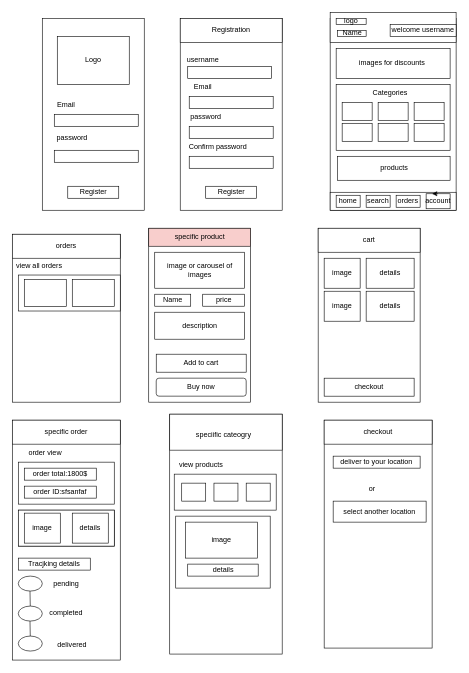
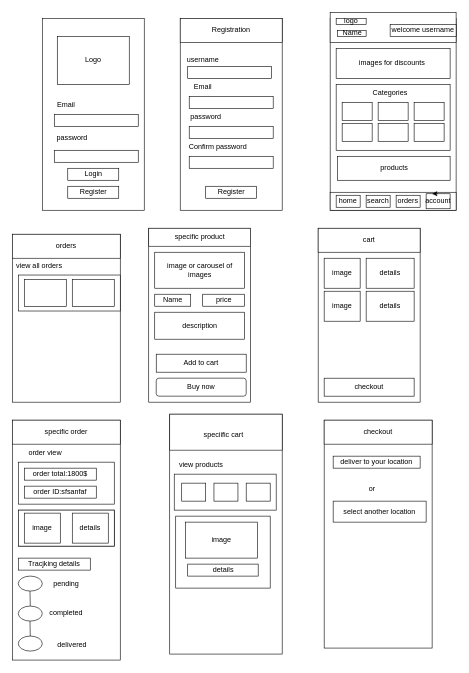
  <mxCell id="0" />
  <mxCell id="1" parent="0" />
  <mxCell id="2" value="" style="rounded=0;whiteSpace=wrap;html=1;imageAspect=0;" vertex="1" parent="1"><mxGeometry x="70" y="30" width="170" height="320" as="geometry" /></mxCell>
  <mxCell id="3" value="Logo" style="rounded=0;whiteSpace=wrap;html=1;" vertex="1" parent="1"><mxGeometry x="95" y="60" width="120" height="80" as="geometry" /></mxCell>
  <mxCell id="4" value="Email" style="text;html=1;strokeColor=none;fillColor=none;align=center;verticalAlign=middle;whiteSpace=wrap;rounded=0;" vertex="1" parent="1"><mxGeometry x="80" y="170" width="60" height="10" as="geometry" /></mxCell>
  <mxCell id="5" value="" style="rounded=0;whiteSpace=wrap;html=1;" vertex="1" parent="1"><mxGeometry x="90" y="190" width="140" height="20" as="geometry" /></mxCell>
  <mxCell id="6" value="password" style="text;html=1;strokeColor=none;fillColor=none;align=center;verticalAlign=middle;whiteSpace=wrap;rounded=0;" vertex="1" parent="1"><mxGeometry x="90" y="220" width="60" height="20" as="geometry" /></mxCell>
  <mxCell id="7" value="" style="rounded=0;whiteSpace=wrap;html=1;" vertex="1" parent="1"><mxGeometry x="90" y="250" width="140" height="20" as="geometry" /></mxCell>
+ <mxCell id="8" value="Login" style="rounded=0;whiteSpace=wrap;html=1;" vertex="1" parent="1"><mxGeometry x="112.5" y="280" width="85" height="20" as="geometry" /></mxCell>
  <mxCell id="9" value="Register" style="rounded=0;whiteSpace=wrap;html=1;" vertex="1" parent="1"><mxGeometry x="112.5" y="310" width="85" height="20" as="geometry" /></mxCell>
  <mxCell id="10" value="" style="rounded=0;whiteSpace=wrap;html=1;imageAspect=0;" vertex="1" parent="1"><mxGeometry x="300" y="30" width="170" height="320" as="geometry" /></mxCell>
  <mxCell id="11" value="Registration" style="rounded=0;whiteSpace=wrap;html=1;" vertex="1" parent="1"><mxGeometry x="300" y="30" width="170" height="40" as="geometry" /></mxCell>
  <mxCell id="12" value="" style="rounded=0;whiteSpace=wrap;html=1;" vertex="1" parent="1"><mxGeometry x="315" y="160" width="140" height="20" as="geometry" /></mxCell>
  <mxCell id="13" value="password" style="text;html=1;strokeColor=none;fillColor=none;align=center;verticalAlign=middle;whiteSpace=wrap;rounded=0;" vertex="1" parent="1"><mxGeometry x="312.5" y="185" width="60" height="20" as="geometry" /></mxCell>
  <mxCell id="14" value="" style="rounded=0;whiteSpace=wrap;html=1;" vertex="1" parent="1"><mxGeometry x="315" y="210" width="140" height="20" as="geometry" /></mxCell>
  <mxCell id="15" value="Register" style="rounded=0;whiteSpace=wrap;html=1;" vertex="1" parent="1"><mxGeometry x="342.5" y="310" width="85" height="20" as="geometry" /></mxCell>
  <mxCell id="16" value="Confirm password" style="text;html=1;strokeColor=none;fillColor=none;align=center;verticalAlign=middle;whiteSpace=wrap;rounded=0;" vertex="1" parent="1"><mxGeometry x="307.5" y="240" width="110" height="10" as="geometry" /></mxCell>
  <mxCell id="17" value="" style="rounded=0;whiteSpace=wrap;html=1;" vertex="1" parent="1"><mxGeometry x="315" y="260" width="140" height="20" as="geometry" /></mxCell>
  <mxCell id="18" value="Email" style="text;html=1;strokeColor=none;fillColor=none;align=center;verticalAlign=middle;whiteSpace=wrap;rounded=0;" vertex="1" parent="1"><mxGeometry x="307.5" y="140" width="60" height="10" as="geometry" /></mxCell>
  <mxCell id="19" value="" style="rounded=0;whiteSpace=wrap;html=1;" vertex="1" parent="1"><mxGeometry x="312.5" y="110" width="140" height="20" as="geometry" /></mxCell>
  <mxCell id="20" value="username" style="text;html=1;strokeColor=none;fillColor=none;align=center;verticalAlign=middle;whiteSpace=wrap;rounded=0;" vertex="1" parent="1"><mxGeometry x="307.5" y="95" width="60" height="10" as="geometry" /></mxCell>
  <mxCell id="21" value="" style="rounded=0;whiteSpace=wrap;html=1;" vertex="1" parent="1"><mxGeometry x="550" y="30" width="210" height="320" as="geometry" /></mxCell>
  <mxCell id="22" value="" style="rounded=0;whiteSpace=wrap;html=1;" vertex="1" parent="1"><mxGeometry x="550" y="20" width="210" height="50" as="geometry" /></mxCell>
  <mxCell id="23" value="" style="rounded=0;whiteSpace=wrap;html=1;" vertex="1" parent="1"><mxGeometry x="550" y="320" width="210" height="30" as="geometry" /></mxCell>
  <mxCell id="24" value="home" style="rounded=0;whiteSpace=wrap;html=1;" vertex="1" parent="1"><mxGeometry x="560" y="325" width="40" height="20" as="geometry" /></mxCell>
  <mxCell id="25" value="search" style="rounded=0;whiteSpace=wrap;html=1;" vertex="1" parent="1"><mxGeometry x="610" y="325" width="40" height="20" as="geometry" /></mxCell>
  <mxCell id="26" value="orders" style="rounded=0;whiteSpace=wrap;html=1;" vertex="1" parent="1"><mxGeometry x="660" y="325" width="40" height="20" as="geometry" /></mxCell>
  <mxCell id="27" value="account" style="rounded=0;whiteSpace=wrap;html=1;" vertex="1" parent="1"><mxGeometry x="710" y="322.5" width="40" height="25" as="geometry" /></mxCell>
  <mxCell id="28" value="images for discounts&amp;nbsp;" style="rounded=0;whiteSpace=wrap;html=1;" vertex="1" parent="1"><mxGeometry x="560" y="80" width="190" height="50" as="geometry" /></mxCell>
  <mxCell id="29" style="edgeStyle=orthogonalEdgeStyle;rounded=0;orthogonalLoop=1;jettySize=auto;html=1;exitX=0.5;exitY=0;exitDx=0;exitDy=0;entryX=0.25;entryY=0;entryDx=0;entryDy=0;" edge="1" parent="1" source="27" target="27"><mxGeometry relative="1" as="geometry" /></mxCell>
  <mxCell id="30" value="" style="rounded=0;whiteSpace=wrap;html=1;" vertex="1" parent="1"><mxGeometry x="560" y="140" width="190" height="110" as="geometry" /></mxCell>
  <mxCell id="31" value="" style="rounded=0;whiteSpace=wrap;html=1;" vertex="1" parent="1"><mxGeometry x="570" y="170" width="50" height="30" as="geometry" /></mxCell>
  <mxCell id="32" value="" style="rounded=0;whiteSpace=wrap;html=1;" vertex="1" parent="1"><mxGeometry x="570" y="205" width="50" height="30" as="geometry" /></mxCell>
  <mxCell id="33" value="" style="rounded=0;whiteSpace=wrap;html=1;" vertex="1" parent="1"><mxGeometry x="690" y="205" width="50" height="30" as="geometry" /></mxCell>
  <mxCell id="34" value="" style="rounded=0;whiteSpace=wrap;html=1;" vertex="1" parent="1"><mxGeometry x="690" y="170" width="50" height="30" as="geometry" /></mxCell>
  <mxCell id="35" value="" style="rounded=0;whiteSpace=wrap;html=1;" vertex="1" parent="1"><mxGeometry x="630" y="170" width="50" height="30" as="geometry" /></mxCell>
  <mxCell id="36" value="" style="rounded=0;whiteSpace=wrap;html=1;" vertex="1" parent="1"><mxGeometry x="630" y="205" width="50" height="30" as="geometry" /></mxCell>
  <mxCell id="37" value="Categories" style="text;html=1;strokeColor=none;fillColor=none;align=center;verticalAlign=middle;whiteSpace=wrap;rounded=0;" vertex="1" parent="1"><mxGeometry x="620" y="140" width="60" height="30" as="geometry" /></mxCell>
  <mxCell id="38" value="logo" style="rounded=0;whiteSpace=wrap;html=1;" vertex="1" parent="1"><mxGeometry x="560" y="30" width="50" height="10" as="geometry" /></mxCell>
  <mxCell id="39" value="Name" style="rounded=0;whiteSpace=wrap;html=1;" vertex="1" parent="1"><mxGeometry x="562.5" y="50" width="47.5" height="10" as="geometry" /></mxCell>
  <mxCell id="40" value="products" style="rounded=0;whiteSpace=wrap;html=1;" vertex="1" parent="1"><mxGeometry x="562.5" y="260" width="187.5" height="40" as="geometry" /></mxCell>
  <mxCell id="41" value="welcome username" style="rounded=0;whiteSpace=wrap;html=1;" vertex="1" parent="1"><mxGeometry x="650" y="40" width="110" height="20" as="geometry" /></mxCell>
  <mxCell id="42" value="" style="rounded=0;whiteSpace=wrap;html=1;" vertex="1" parent="1"><mxGeometry x="247.5" y="380" width="170" height="290" as="geometry" /></mxCell>
- <mxCell id="43" value="specific product" style="rounded=0;whiteSpace=wrap;html=1;fillColor=#f8cecc;" vertex="1" parent="1"><mxGeometry x="247.5" y="380" width="170" height="30" as="geometry" /></mxCell>
+ <mxCell id="43" value="specific product" style="rounded=0;whiteSpace=wrap;html=1;" vertex="1" parent="1"><mxGeometry x="247.5" y="380" width="170" height="30" as="geometry" /></mxCell>
  <mxCell id="44" value="image or carousel of images" style="rounded=0;whiteSpace=wrap;html=1;" vertex="1" parent="1"><mxGeometry x="257.5" y="420" width="150" height="60" as="geometry" /></mxCell>
  <mxCell id="45" value="Name" style="rounded=0;whiteSpace=wrap;html=1;" vertex="1" parent="1"><mxGeometry x="257.5" y="490" width="60" height="20" as="geometry" /></mxCell>
  <mxCell id="46" value="price" style="rounded=0;whiteSpace=wrap;html=1;" vertex="1" parent="1"><mxGeometry x="337.5" y="490" width="70" height="20" as="geometry" /></mxCell>
  <mxCell id="47" value="description" style="rounded=0;whiteSpace=wrap;html=1;" vertex="1" parent="1"><mxGeometry x="257.5" y="520" width="150" height="45" as="geometry" /></mxCell>
  <mxCell id="48" value="Add to cart" style="rounded=0;whiteSpace=wrap;html=1;" vertex="1" parent="1"><mxGeometry x="260" y="590" width="150" height="30" as="geometry" /></mxCell>
  <mxCell id="49" value="" style="rounded=0;whiteSpace=wrap;html=1;" vertex="1" parent="1"><mxGeometry x="530" y="380" width="170" height="290" as="geometry" /></mxCell>
  <mxCell id="50" value="cart" style="rounded=0;whiteSpace=wrap;html=1;" vertex="1" parent="1"><mxGeometry x="530" y="380" width="170" height="40" as="geometry" /></mxCell>
  <mxCell id="51" value="image" style="rounded=0;whiteSpace=wrap;html=1;" vertex="1" parent="1"><mxGeometry x="540" y="430" width="60" height="50" as="geometry" /></mxCell>
  <mxCell id="52" value="details" style="rounded=0;whiteSpace=wrap;html=1;" vertex="1" parent="1"><mxGeometry x="610" y="430" width="80" height="50" as="geometry" /></mxCell>
  <mxCell id="53" value="image" style="rounded=0;whiteSpace=wrap;html=1;" vertex="1" parent="1"><mxGeometry x="540" y="485" width="60" height="50" as="geometry" /></mxCell>
  <mxCell id="54" value="details" style="rounded=0;whiteSpace=wrap;html=1;" vertex="1" parent="1"><mxGeometry x="610" y="485" width="80" height="50" as="geometry" /></mxCell>
  <mxCell id="55" value="checkout" style="rounded=0;whiteSpace=wrap;html=1;" vertex="1" parent="1"><mxGeometry x="540" y="630" width="150" height="30" as="geometry" /></mxCell>
  <mxCell id="56" value="Buy now" style="whiteSpace=wrap;html=1;rounded=1;" vertex="1" parent="1"><mxGeometry x="260" y="630" width="150" height="30" as="geometry" /></mxCell>
  <mxCell id="57" value="" style="rounded=0;whiteSpace=wrap;html=1;" vertex="1" parent="1"><mxGeometry x="20" y="390" width="180" height="280" as="geometry" /></mxCell>
  <mxCell id="58" value="orders" style="rounded=0;whiteSpace=wrap;html=1;" vertex="1" parent="1"><mxGeometry x="20" y="390" width="180" height="40" as="geometry" /></mxCell>
  <mxCell id="59" value="" style="rounded=0;whiteSpace=wrap;html=1;" vertex="1" parent="1"><mxGeometry x="30" y="458" width="170" height="60" as="geometry" /></mxCell>
  <mxCell id="60" value="" style="rounded=0;whiteSpace=wrap;html=1;" vertex="1" parent="1"><mxGeometry x="40" y="465.5" width="70" height="45" as="geometry" /></mxCell>
  <mxCell id="61" value="view all orders" style="text;html=1;strokeColor=none;fillColor=none;align=center;verticalAlign=middle;whiteSpace=wrap;rounded=0;" vertex="1" parent="1"><mxGeometry x="20" y="428" width="90" height="30" as="geometry" /></mxCell>
  <mxCell id="62" value="" style="rounded=0;whiteSpace=wrap;html=1;" vertex="1" parent="1"><mxGeometry x="120" y="465.5" width="70" height="45" as="geometry" /></mxCell>
  <mxCell id="63" value="" style="rounded=0;whiteSpace=wrap;html=1;" vertex="1" parent="1"><mxGeometry x="20" y="700" width="180" height="400" as="geometry" /></mxCell>
  <mxCell id="64" value="specific order" style="rounded=0;whiteSpace=wrap;html=1;" vertex="1" parent="1"><mxGeometry x="20" y="700" width="180" height="40" as="geometry" /></mxCell>
  <mxCell id="65" value="" style="rounded=0;whiteSpace=wrap;html=1;" vertex="1" parent="1"><mxGeometry x="30" y="770" width="160" height="70" as="geometry" /></mxCell>
  <mxCell id="66" value="order view" style="text;html=1;strokeColor=none;fillColor=none;align=center;verticalAlign=middle;whiteSpace=wrap;rounded=0;" vertex="1" parent="1"><mxGeometry x="30" y="740" width="90" height="30" as="geometry" /></mxCell>
  <mxCell id="67" value="order total:1800$" style="rounded=0;whiteSpace=wrap;html=1;" vertex="1" parent="1"><mxGeometry x="40" y="780" width="120" height="20" as="geometry" /></mxCell>
  <mxCell id="68" value="order ID:sfsanfaf" style="rounded=0;whiteSpace=wrap;html=1;" vertex="1" parent="1"><mxGeometry x="40" y="810" width="120" height="20" as="geometry" /></mxCell>
  <mxCell id="69" value="" style="rounded=0;whiteSpace=wrap;html=1;" vertex="1" parent="1"><mxGeometry x="30" y="850" width="160" height="60" as="geometry" /></mxCell>
  <mxCell id="70" value="image" style="rounded=0;whiteSpace=wrap;html=1;" vertex="1" parent="1"><mxGeometry x="40" y="855" width="60" height="50" as="geometry" /></mxCell>
  <mxCell id="71" value="details" style="rounded=0;whiteSpace=wrap;html=1;" vertex="1" parent="1"><mxGeometry x="120" y="855" width="60" height="50" as="geometry" /></mxCell>
  <mxCell id="72" value="" style="rounded=0;whiteSpace=wrap;html=1;" vertex="1" parent="1"><mxGeometry x="30" y="850" width="160" height="60" as="geometry" /></mxCell>
  <mxCell id="73" value="image" style="rounded=0;whiteSpace=wrap;html=1;" vertex="1" parent="1"><mxGeometry x="40" y="855" width="60" height="50" as="geometry" /></mxCell>
  <mxCell id="74" value="details" style="rounded=0;whiteSpace=wrap;html=1;" vertex="1" parent="1"><mxGeometry x="120" y="855" width="60" height="50" as="geometry" /></mxCell>
  <mxCell id="75" value="Tracjking details" style="rounded=0;whiteSpace=wrap;html=1;" vertex="1" parent="1"><mxGeometry x="30" y="930" width="120" height="20" as="geometry" /></mxCell>
  <mxCell id="76" value="" style="ellipse;whiteSpace=wrap;html=1;" vertex="1" parent="1"><mxGeometry x="30" y="960" width="40" height="25" as="geometry" /></mxCell>
  <mxCell id="77" value="pending" style="text;html=1;strokeColor=none;fillColor=none;align=center;verticalAlign=middle;whiteSpace=wrap;rounded=0;" vertex="1" parent="1"><mxGeometry x="80" y="962.5" width="60" height="20" as="geometry" /></mxCell>
  <mxCell id="78" value="" style="endArrow=none;html=1;rounded=0;" edge="1" parent="1"><mxGeometry width="50" height="50" relative="1" as="geometry"><mxPoint x="50" y="1010" as="sourcePoint" /><mxPoint x="49.5" y="985" as="targetPoint" /></mxGeometry></mxCell>
  <mxCell id="79" value="" style="ellipse;whiteSpace=wrap;html=1;" vertex="1" parent="1"><mxGeometry x="30" y="1010" width="40" height="25" as="geometry" /></mxCell>
  <mxCell id="80" value="completed" style="text;html=1;strokeColor=none;fillColor=none;align=center;verticalAlign=middle;whiteSpace=wrap;rounded=0;" vertex="1" parent="1"><mxGeometry x="80" y="1010" width="60" height="22" as="geometry" /></mxCell>
  <mxCell id="81" value="" style="ellipse;whiteSpace=wrap;html=1;" vertex="1" parent="1"><mxGeometry x="30" y="1060" width="40" height="25" as="geometry" /></mxCell>
  <mxCell id="82" value="" style="endArrow=none;html=1;rounded=0;" edge="1" parent="1"><mxGeometry width="50" height="50" relative="1" as="geometry"><mxPoint x="50" y="1060" as="sourcePoint" /><mxPoint x="49.5" y="1035" as="targetPoint" /><Array as="points" /></mxGeometry></mxCell>
  <mxCell id="83" value="delivered" style="text;html=1;strokeColor=none;fillColor=none;align=center;verticalAlign=middle;whiteSpace=wrap;rounded=0;" vertex="1" parent="1"><mxGeometry x="90" y="1060" width="60" height="30" as="geometry" /></mxCell>
  <mxCell id="84" value="" style="rounded=0;whiteSpace=wrap;html=1;" vertex="1" parent="1"><mxGeometry x="282.5" y="690" width="187.5" height="400" as="geometry" /></mxCell>
  <mxCell id="85" value="" style="rounded=0;whiteSpace=wrap;html=1;" vertex="1" parent="1"><mxGeometry x="282.5" y="690" width="187.5" height="60" as="geometry" /></mxCell>
- <mxCell id="86" value="speciific cateogry" style="text;html=1;strokeColor=none;fillColor=none;align=center;verticalAlign=middle;whiteSpace=wrap;rounded=0;" vertex="1" parent="1"><mxGeometry x="316.25" y="710" width="112.5" height="30" as="geometry" /></mxCell>
+ <mxCell id="86" value="speciific cart" style="text;html=1;strokeColor=none;fillColor=none;align=center;verticalAlign=middle;whiteSpace=wrap;rounded=0;" vertex="1" parent="1"><mxGeometry x="316.25" y="710" width="112.5" height="30" as="geometry" /></mxCell>
  <mxCell id="87" value="" style="rounded=0;whiteSpace=wrap;html=1;" vertex="1" parent="1"><mxGeometry x="290" y="790" width="170" height="60" as="geometry" /></mxCell>
  <mxCell id="88" value="view products" style="text;html=1;strokeColor=none;fillColor=none;align=center;verticalAlign=middle;whiteSpace=wrap;rounded=0;" vertex="1" parent="1"><mxGeometry x="290" y="760" width="90" height="30" as="geometry" /></mxCell>
  <mxCell id="89" value="" style="rounded=0;whiteSpace=wrap;html=1;" vertex="1" parent="1"><mxGeometry x="302.5" y="805" width="40" height="30" as="geometry" /></mxCell>
  <mxCell id="90" value="" style="rounded=0;whiteSpace=wrap;html=1;" vertex="1" parent="1"><mxGeometry x="356.25" y="805" width="40" height="30" as="geometry" /></mxCell>
  <mxCell id="91" value="" style="rounded=0;whiteSpace=wrap;html=1;" vertex="1" parent="1"><mxGeometry x="410" y="805" width="40" height="30" as="geometry" /></mxCell>
  <mxCell id="92" value="" style="rounded=0;whiteSpace=wrap;html=1;" vertex="1" parent="1"><mxGeometry x="292.5" y="860" width="157.5" height="120" as="geometry" /></mxCell>
  <mxCell id="93" value="image" style="rounded=0;whiteSpace=wrap;html=1;" vertex="1" parent="1"><mxGeometry x="309" y="870" width="120" height="60" as="geometry" /></mxCell>
  <mxCell id="94" value="details" style="rounded=0;whiteSpace=wrap;html=1;" vertex="1" parent="1"><mxGeometry x="312.5" y="940" width="117.5" height="20" as="geometry" /></mxCell>
  <mxCell id="95" value="" style="rounded=0;whiteSpace=wrap;html=1;" vertex="1" parent="1"><mxGeometry x="540" y="700" width="180" height="380" as="geometry" /></mxCell>
  <mxCell id="96" value="checkout" style="rounded=0;whiteSpace=wrap;html=1;" vertex="1" parent="1"><mxGeometry x="540" y="700" width="180" height="40" as="geometry" /></mxCell>
  <mxCell id="97" value="deliver to your location" style="rounded=0;whiteSpace=wrap;html=1;" vertex="1" parent="1"><mxGeometry x="555" y="760" width="145" height="20" as="geometry" /></mxCell>
  <mxCell id="98" value="or" style="text;html=1;strokeColor=none;fillColor=none;align=center;verticalAlign=middle;whiteSpace=wrap;rounded=0;" vertex="1" parent="1"><mxGeometry x="590" y="800" width="60" height="30" as="geometry" /></mxCell>
  <mxCell id="99" value="select another location" style="rounded=0;whiteSpace=wrap;html=1;" vertex="1" parent="1"><mxGeometry x="555" y="835" width="155" height="35" as="geometry" /></mxCell>
